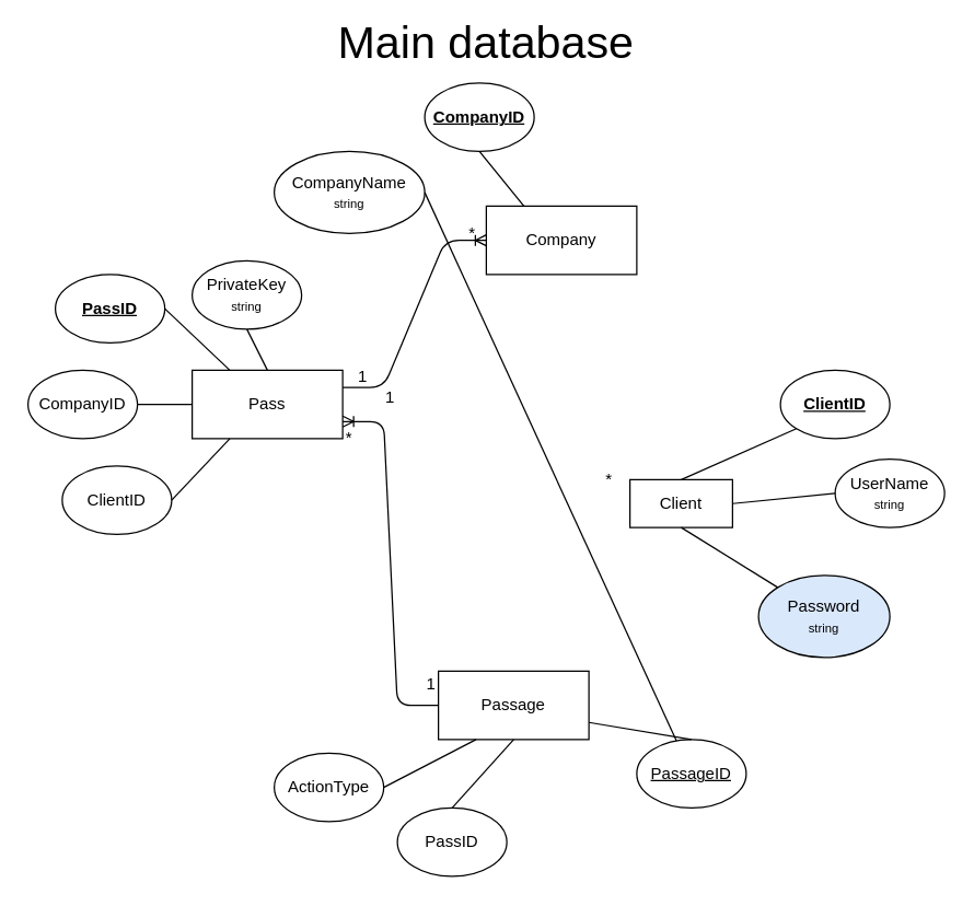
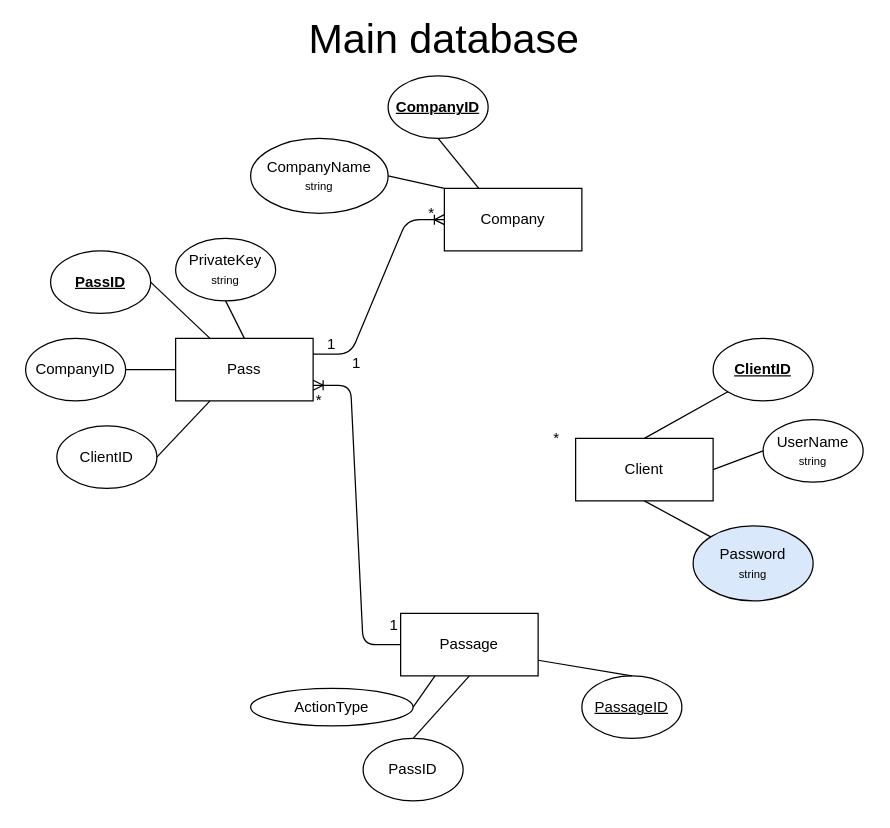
  <mxCell id="0" />
  <mxCell id="1" parent="0" />
  <mxCell id="2" value="Pass" style="rounded=0;whiteSpace=wrap;html=1;" vertex="1" parent="1"><mxGeometry x="140" y="270" width="110" height="50" as="geometry" /></mxCell>
  <mxCell id="3" value="&lt;u&gt;&lt;b&gt;PassID&lt;/b&gt;&lt;/u&gt;" style="ellipse;whiteSpace=wrap;html=1;" vertex="1" parent="1"><mxGeometry x="40" y="200" width="80" height="50" as="geometry" /></mxCell>
  <mxCell id="4" value="CompanyID" style="ellipse;whiteSpace=wrap;html=1;" vertex="1" parent="1"><mxGeometry x="20" y="270" width="80" height="50" as="geometry" /></mxCell>
  <mxCell id="5" value="ClientID" style="ellipse;whiteSpace=wrap;html=1;" vertex="1" parent="1"><mxGeometry x="45" y="340" width="80" height="50" as="geometry" /></mxCell>
  <mxCell id="6" value="Company" style="rounded=0;whiteSpace=wrap;html=1;" vertex="1" parent="1"><mxGeometry x="355" y="150" width="110" height="50" as="geometry" /></mxCell>
  <mxCell id="7" value="&lt;b&gt;&lt;u&gt;CompanyID&lt;/u&gt;&lt;/b&gt;" style="ellipse;whiteSpace=wrap;html=1;" vertex="1" parent="1"><mxGeometry x="310" y="60" width="80" height="50" as="geometry" /></mxCell>
- <mxCell id="8" value="Client" style="rounded=0;whiteSpace=wrap;html=1;" vertex="1" parent="1"><mxGeometry x="460" y="350" width="75" height="35" as="geometry" /></mxCell>
+ <mxCell id="8" value="Client" style="rounded=0;whiteSpace=wrap;html=1;" vertex="1" parent="1"><mxGeometry x="460" y="350" width="110" height="50" as="geometry" /></mxCell>
  <mxCell id="9" value="&lt;b&gt;&lt;u&gt;ClientID&lt;br&gt;&lt;/u&gt;&lt;/b&gt;" style="ellipse;whiteSpace=wrap;html=1;" vertex="1" parent="1"><mxGeometry x="570" y="270" width="80" height="50" as="geometry" /></mxCell>
  <mxCell id="10" value="UserName&lt;br&gt;&lt;span style=&quot;font-size: 9px&quot;&gt;string&lt;/span&gt;" style="ellipse;whiteSpace=wrap;html=1;" vertex="1" parent="1"><mxGeometry x="610" y="335" width="80" height="50" as="geometry" /></mxCell>
  <mxCell id="11" value="Password&lt;br&gt;&lt;span style=&quot;font-size: 9px&quot;&gt;string&lt;/span&gt;" style="ellipse;whiteSpace=wrap;html=1;fillColor=#dae8fc;" vertex="1" parent="1"><mxGeometry x="554" y="420" width="96" height="60" as="geometry" /></mxCell>
  <mxCell id="12" value="CompanyName&lt;br&gt;&lt;font style=&quot;font-size: 9px&quot;&gt;string&lt;/font&gt;" style="ellipse;whiteSpace=wrap;html=1;" vertex="1" parent="1"><mxGeometry x="200" y="110" width="110" height="60" as="geometry" /></mxCell>
  <mxCell id="13" value="&lt;font style=&quot;font-size: 33px&quot;&gt;Main database&lt;/font&gt;" style="text;html=1;strokeColor=none;fillColor=none;align=center;verticalAlign=middle;whiteSpace=wrap;rounded=0;" vertex="1" parent="1"><mxGeometry x="125" y="20" width="460" height="20" as="geometry" /></mxCell>
  <mxCell id="14" value="Passage" style="rounded=0;whiteSpace=wrap;html=1;" vertex="1" parent="1"><mxGeometry x="320" y="490" width="110" height="50" as="geometry" /></mxCell>
  <mxCell id="15" value="PassID" style="ellipse;whiteSpace=wrap;html=1;" vertex="1" parent="1"><mxGeometry x="290" y="590" width="80" height="50" as="geometry" /></mxCell>
  <mxCell id="16" value="&lt;u&gt;PassageID&lt;/u&gt;" style="ellipse;whiteSpace=wrap;html=1;" vertex="1" parent="1"><mxGeometry x="465" y="540" width="80" height="50" as="geometry" /></mxCell>
- <mxCell id="17" value="ActionType" style="ellipse;whiteSpace=wrap;html=1;" vertex="1" parent="1"><mxGeometry x="200" y="550" width="80" height="50" as="geometry" /></mxCell>
+ <mxCell id="17" value="ActionType" style="ellipse;whiteSpace=wrap;html=1;" vertex="1" parent="1"><mxGeometry x="200" y="550" width="130" height="30" as="geometry" /></mxCell>
  <mxCell id="18" value="" style="edgeStyle=entityRelationEdgeStyle;fontSize=12;html=1;endArrow=ERoneToMany;exitX=1;exitY=0.25;exitDx=0;exitDy=0;entryX=0;entryY=0.5;entryDx=0;entryDy=0;" edge="1" parent="1" source="2" target="6"><mxGeometry width="100" height="100" relative="1" as="geometry"><mxPoint x="240" y="270" as="sourcePoint" /><mxPoint x="340" y="170" as="targetPoint" /></mxGeometry></mxCell>
  <mxCell id="19" value="" style="edgeStyle=entityRelationEdgeStyle;fontSize=12;html=1;endArrow=ERoneToMany;entryX=1;entryY=0.75;entryDx=0;entryDy=0;exitX=0;exitY=0.5;exitDx=0;exitDy=0;" edge="1" parent="1" source="14" target="2"><mxGeometry width="100" height="100" relative="1" as="geometry"><mxPoint x="230" y="460" as="sourcePoint" /><mxPoint x="330" y="360" as="targetPoint" /></mxGeometry></mxCell>
  <mxCell id="20" value="" style="endArrow=none;html=1;entryX=1;entryY=0.5;entryDx=0;entryDy=0;exitX=0.25;exitY=0;exitDx=0;exitDy=0;" edge="1" parent="1" source="2" target="3"><mxGeometry width="50" height="50" relative="1" as="geometry"><mxPoint x="180" y="240" as="sourcePoint" /><mxPoint x="230" y="190" as="targetPoint" /></mxGeometry></mxCell>
  <mxCell id="21" value="" style="endArrow=none;html=1;entryX=1;entryY=0.5;entryDx=0;entryDy=0;exitX=0;exitY=0.5;exitDx=0;exitDy=0;" edge="1" parent="1" source="2" target="4"><mxGeometry width="50" height="50" relative="1" as="geometry"><mxPoint x="177.5" y="280" as="sourcePoint" /><mxPoint x="130" y="235" as="targetPoint" /></mxGeometry></mxCell>
  <mxCell id="22" value="" style="endArrow=none;html=1;entryX=0.25;entryY=1;entryDx=0;entryDy=0;exitX=1;exitY=0.5;exitDx=0;exitDy=0;" edge="1" parent="1" source="5" target="2"><mxGeometry width="50" height="50" relative="1" as="geometry"><mxPoint x="140" y="420" as="sourcePoint" /><mxPoint x="190" y="370" as="targetPoint" /></mxGeometry></mxCell>
- <mxCell id="23" value="" style="endArrow=none;html=1;exitX=1;exitY=0.5;exitDx=0;exitDy=0;" edge="1" parent="1" source="12" target="16"><mxGeometry width="50" height="50" relative="1" as="geometry"><mxPoint x="135" y="375" as="sourcePoint" /><mxPoint x="177.5" y="330" as="targetPoint" /></mxGeometry></mxCell>
+ <mxCell id="23" value="" style="endArrow=none;html=1;entryX=0;entryY=0;entryDx=0;entryDy=0;exitX=1;exitY=0.5;exitDx=0;exitDy=0;" edge="1" parent="1" source="12" target="6"><mxGeometry width="50" height="50" relative="1" as="geometry"><mxPoint x="135" y="375" as="sourcePoint" /><mxPoint x="177.5" y="330" as="targetPoint" /></mxGeometry></mxCell>
  <mxCell id="24" value="" style="endArrow=none;html=1;entryX=0.25;entryY=0;entryDx=0;entryDy=0;exitX=0.5;exitY=1;exitDx=0;exitDy=0;" edge="1" parent="1" source="7" target="6"><mxGeometry width="50" height="50" relative="1" as="geometry"><mxPoint x="320" y="150" as="sourcePoint" /><mxPoint x="365" y="160" as="targetPoint" /></mxGeometry></mxCell>
  <mxCell id="25" value="" style="endArrow=none;html=1;entryX=0;entryY=1;entryDx=0;entryDy=0;exitX=0.5;exitY=0;exitDx=0;exitDy=0;" edge="1" parent="1" source="8" target="9"><mxGeometry width="50" height="50" relative="1" as="geometry"><mxPoint x="440" y="520" as="sourcePoint" /><mxPoint x="490" y="470" as="targetPoint" /></mxGeometry></mxCell>
  <mxCell id="26" value="" style="endArrow=none;html=1;entryX=0;entryY=0.5;entryDx=0;entryDy=0;exitX=1;exitY=0.5;exitDx=0;exitDy=0;" edge="1" parent="1" source="8" target="10"><mxGeometry width="50" height="50" relative="1" as="geometry"><mxPoint x="525" y="360" as="sourcePoint" /><mxPoint x="591.472" y="322.524" as="targetPoint" /></mxGeometry></mxCell>
  <mxCell id="27" value="" style="endArrow=none;html=1;entryX=0;entryY=0;entryDx=0;entryDy=0;exitX=0.5;exitY=1;exitDx=0;exitDy=0;" edge="1" parent="1" source="8" target="11"><mxGeometry width="50" height="50" relative="1" as="geometry"><mxPoint x="580" y="385" as="sourcePoint" /><mxPoint x="620" y="385" as="targetPoint" /></mxGeometry></mxCell>
  <mxCell id="28" value="" style="endArrow=none;html=1;entryX=0.25;entryY=1;entryDx=0;entryDy=0;exitX=1;exitY=0.5;exitDx=0;exitDy=0;" edge="1" parent="1" source="17" target="14"><mxGeometry width="50" height="50" relative="1" as="geometry"><mxPoint x="200" y="630" as="sourcePoint" /><mxPoint x="250" y="580" as="targetPoint" /></mxGeometry></mxCell>
  <mxCell id="29" value="" style="endArrow=none;html=1;entryX=0.5;entryY=1;entryDx=0;entryDy=0;exitX=0.5;exitY=0;exitDx=0;exitDy=0;" edge="1" parent="1" source="15" target="14"><mxGeometry width="50" height="50" relative="1" as="geometry"><mxPoint x="350" y="610" as="sourcePoint" /><mxPoint x="400" y="560" as="targetPoint" /></mxGeometry></mxCell>
  <mxCell id="30" value="" style="endArrow=none;html=1;entryX=1;entryY=0.75;entryDx=0;entryDy=0;exitX=0.5;exitY=0;exitDx=0;exitDy=0;" edge="1" parent="1" source="16" target="14"><mxGeometry width="50" height="50" relative="1" as="geometry"><mxPoint x="447.5" y="600" as="sourcePoint" /><mxPoint x="412.5" y="550" as="targetPoint" /></mxGeometry></mxCell>
  <mxCell id="31" value="PrivateKey&lt;br&gt;&lt;span style=&quot;font-size: 9px&quot;&gt;string&lt;/span&gt;" style="ellipse;whiteSpace=wrap;html=1;" vertex="1" parent="1"><mxGeometry x="140" y="190" width="80" height="50" as="geometry" /></mxCell>
  <mxCell id="32" value="" style="endArrow=none;html=1;entryX=0.5;entryY=1;entryDx=0;entryDy=0;exitX=0.5;exitY=0;exitDx=0;exitDy=0;" edge="1" parent="1" source="2" target="31"><mxGeometry width="50" height="50" relative="1" as="geometry"><mxPoint x="177.5" y="280" as="sourcePoint" /><mxPoint x="130" y="235" as="targetPoint" /></mxGeometry></mxCell>
  <mxCell id="33" value="1" style="text;html=1;strokeColor=none;fillColor=none;align=center;verticalAlign=middle;whiteSpace=wrap;rounded=0;" vertex="1" parent="1"><mxGeometry x="310" y="490" width="10" height="20" as="geometry" /></mxCell>
  <mxCell id="34" value="1" style="text;html=1;strokeColor=none;fillColor=none;align=center;verticalAlign=middle;whiteSpace=wrap;rounded=0;" vertex="1" parent="1"><mxGeometry x="260" y="265" width="10" height="20" as="geometry" /></mxCell>
  <mxCell id="35" value="*" style="text;html=1;strokeColor=none;fillColor=none;align=center;verticalAlign=middle;whiteSpace=wrap;rounded=0;" vertex="1" parent="1"><mxGeometry x="440" y="340" width="10" height="20" as="geometry" /></mxCell>
  <mxCell id="36" value="1" style="text;html=1;strokeColor=none;fillColor=none;align=center;verticalAlign=middle;whiteSpace=wrap;rounded=0;" vertex="1" parent="1"><mxGeometry x="280" y="280" width="10" height="20" as="geometry" /></mxCell>
  <mxCell id="37" value="*" style="text;html=1;strokeColor=none;fillColor=none;align=center;verticalAlign=middle;whiteSpace=wrap;rounded=0;" vertex="1" parent="1"><mxGeometry x="340" y="160" width="10" height="20" as="geometry" /></mxCell>
  <mxCell id="38" value="*" style="text;html=1;strokeColor=none;fillColor=none;align=center;verticalAlign=middle;whiteSpace=wrap;rounded=0;" vertex="1" parent="1"><mxGeometry x="250" y="310" width="10" height="20" as="geometry" /></mxCell>
